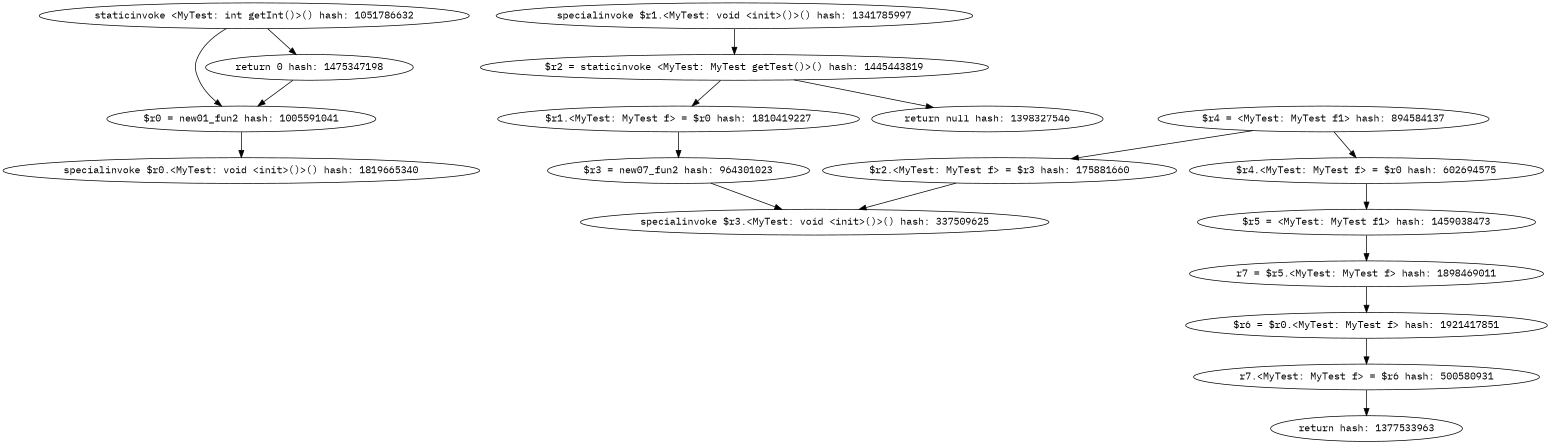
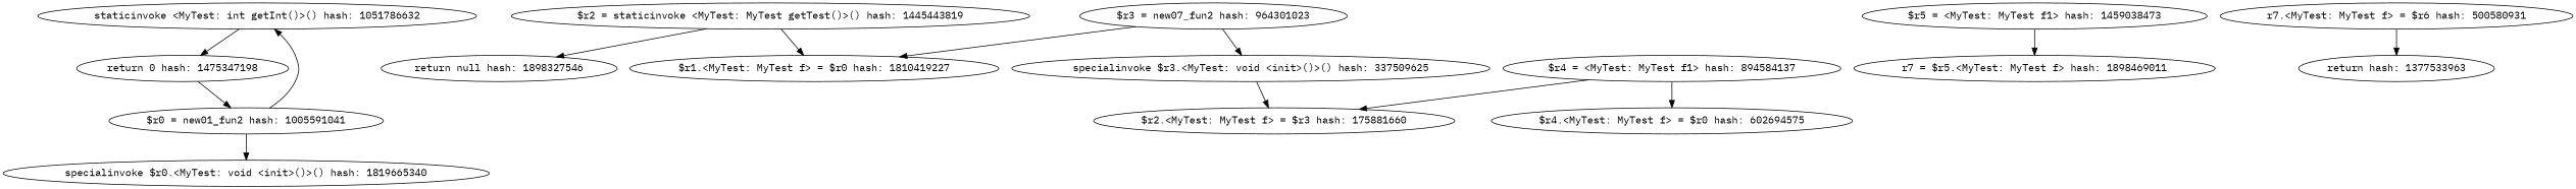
  digraph {
    fontname="IBM Plex Mono"
    node [fontname="IBM Plex Mono"]
    edge [fontname="IBM Plex Mono"]
    "staticinvoke <MyTest: int getInt()>() hash: 1051786632"
    "$r0 = new01_fun2 hash: 1005591041"
    n3 [label="return 0 hash: 1475347198"]
    "specialinvoke $r0.<MyTest: void <init>()>() hash: 1819665340"
-   "specialinvoke $r1.<MyTest: void <init>()>() hash: 1341785997"
    "$r2 = staticinvoke <MyTest: MyTest getTest()>() hash: 1445443819"
    "$r1.<MyTest: MyTest f> = $r0 hash: 1810419227"
-   "return null hash: 1398327546"
+   "return null hash: 1398327546" [label="return null hash: 1898327546"]
    "$r3 = new07_fun2 hash: 964301023"
    "specialinvoke $r3.<MyTest: void <init>()>() hash: 337509625"
    "$r2.<MyTest: MyTest f> = $r3 hash: 175881660"
    "$r4 = <MyTest: MyTest f1> hash: 894584137"
    "$r4.<MyTest: MyTest f> = $r0 hash: 602694575"
    "$r5 = <MyTest: MyTest f1> hash: 1459038473"
    "r7 = $r5.<MyTest: MyTest f> hash: 1898469011"
-   "$r6 = $r0.<MyTest: MyTest f> hash: 1921417851"
    "r7.<MyTest: MyTest f> = $r6 hash: 500580931"
    n18 [label="return hash: 1377533963"]
-   "staticinvoke <MyTest: int getInt()>() hash: 1051786632" -> "$r0 = new01_fun2 hash: 1005591041"
+   "$r0 = new01_fun2 hash: 1005591041" -> "staticinvoke <MyTest: int getInt()>() hash: 1051786632"
    "staticinvoke <MyTest: int getInt()>() hash: 1051786632" -> n3
    "$r0 = new01_fun2 hash: 1005591041" -> "specialinvoke $r0.<MyTest: void <init>()>() hash: 1819665340"
    n3 -> "$r0 = new01_fun2 hash: 1005591041"
-   "specialinvoke $r1.<MyTest: void <init>()>() hash: 1341785997" -> "$r2 = staticinvoke <MyTest: MyTest getTest()>() hash: 1445443819"
    "$r2 = staticinvoke <MyTest: MyTest getTest()>() hash: 1445443819" -> "$r1.<MyTest: MyTest f> = $r0 hash: 1810419227"
    "$r2 = staticinvoke <MyTest: MyTest getTest()>() hash: 1445443819" -> "return null hash: 1398327546"
-   "$r1.<MyTest: MyTest f> = $r0 hash: 1810419227" -> "$r3 = new07_fun2 hash: 964301023"
+   "$r3 = new07_fun2 hash: 964301023" -> "$r1.<MyTest: MyTest f> = $r0 hash: 1810419227"
    "$r3 = new07_fun2 hash: 964301023" -> "specialinvoke $r3.<MyTest: void <init>()>() hash: 337509625"
-   "$r2.<MyTest: MyTest f> = $r3 hash: 175881660" -> "specialinvoke $r3.<MyTest: void <init>()>() hash: 337509625"
+   "specialinvoke $r3.<MyTest: void <init>()>() hash: 337509625" -> "$r2.<MyTest: MyTest f> = $r3 hash: 175881660"
    "$r4 = <MyTest: MyTest f1> hash: 894584137" -> "$r2.<MyTest: MyTest f> = $r3 hash: 175881660"
    "$r4 = <MyTest: MyTest f1> hash: 894584137" -> "$r4.<MyTest: MyTest f> = $r0 hash: 602694575"
-   "$r4.<MyTest: MyTest f> = $r0 hash: 602694575" -> "$r5 = <MyTest: MyTest f1> hash: 1459038473"
    "$r5 = <MyTest: MyTest f1> hash: 1459038473" -> "r7 = $r5.<MyTest: MyTest f> hash: 1898469011"
-   "r7 = $r5.<MyTest: MyTest f> hash: 1898469011" -> "$r6 = $r0.<MyTest: MyTest f> hash: 1921417851"
-   "$r6 = $r0.<MyTest: MyTest f> hash: 1921417851" -> "r7.<MyTest: MyTest f> = $r6 hash: 500580931"
    "r7.<MyTest: MyTest f> = $r6 hash: 500580931" -> n18
  }
